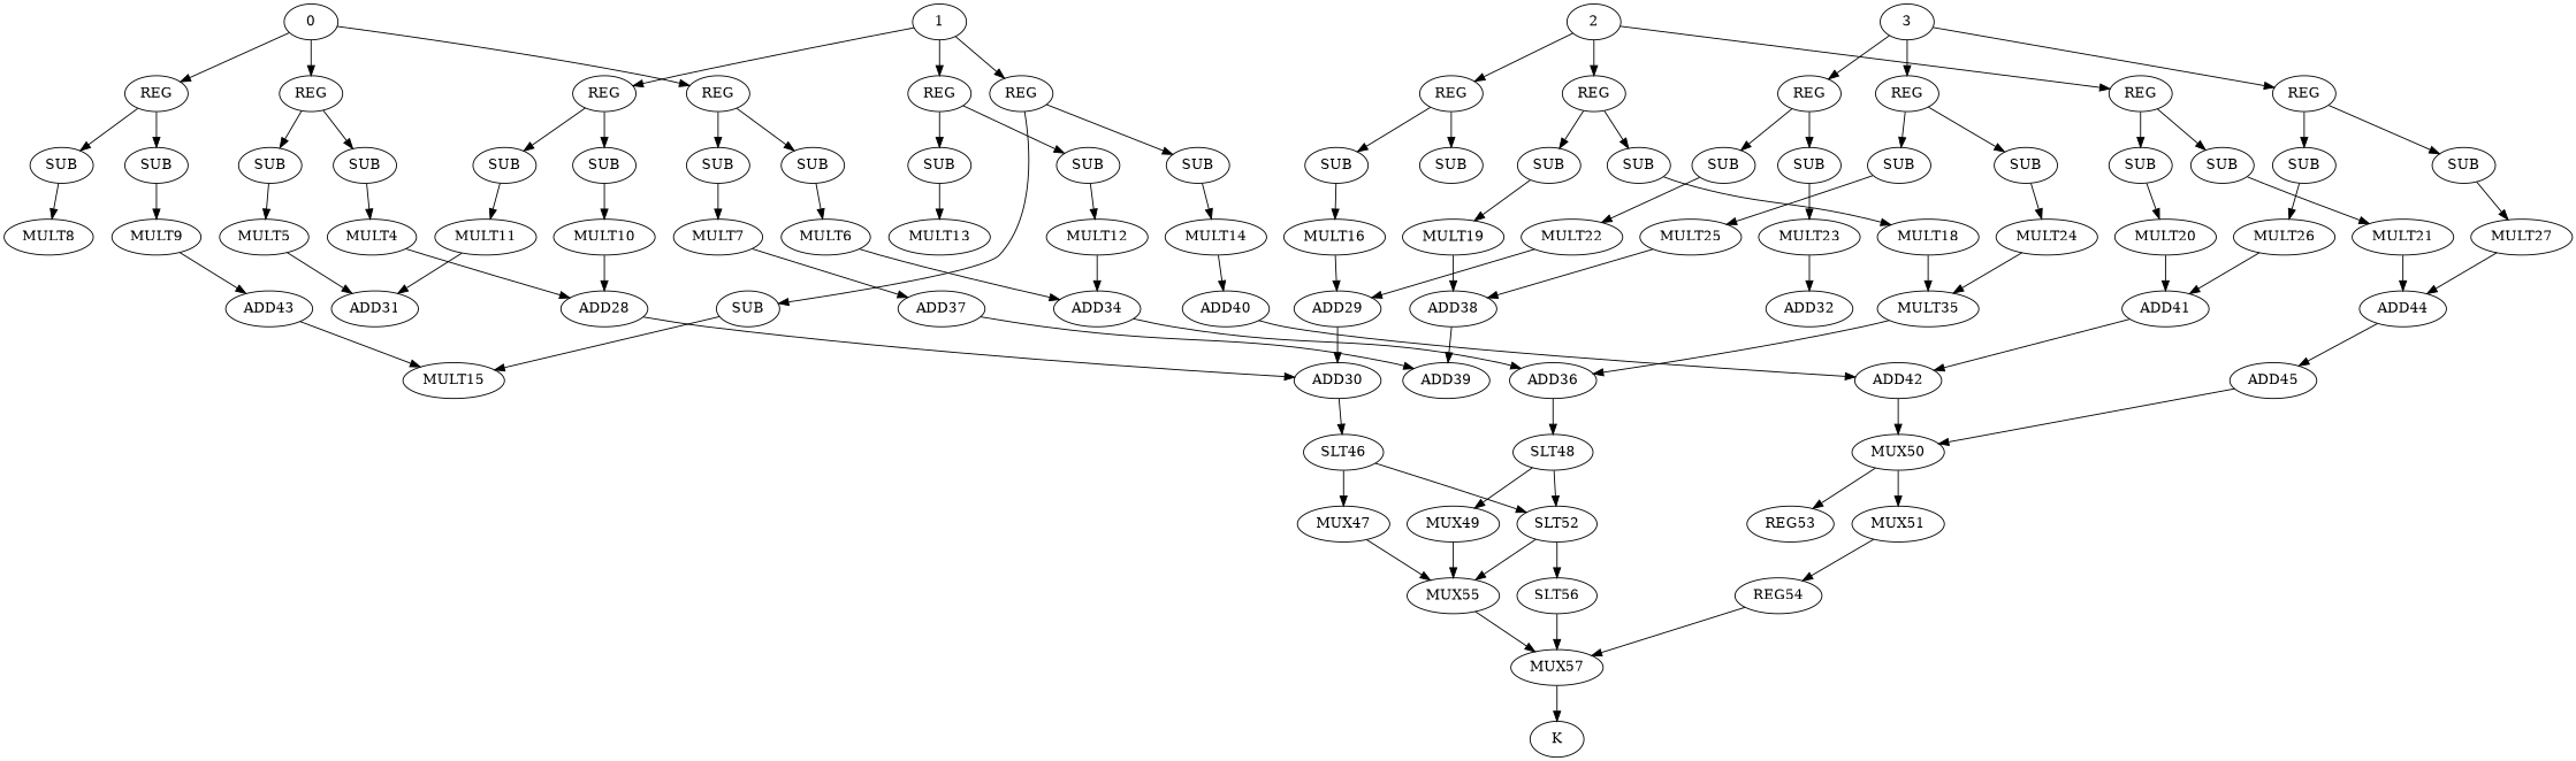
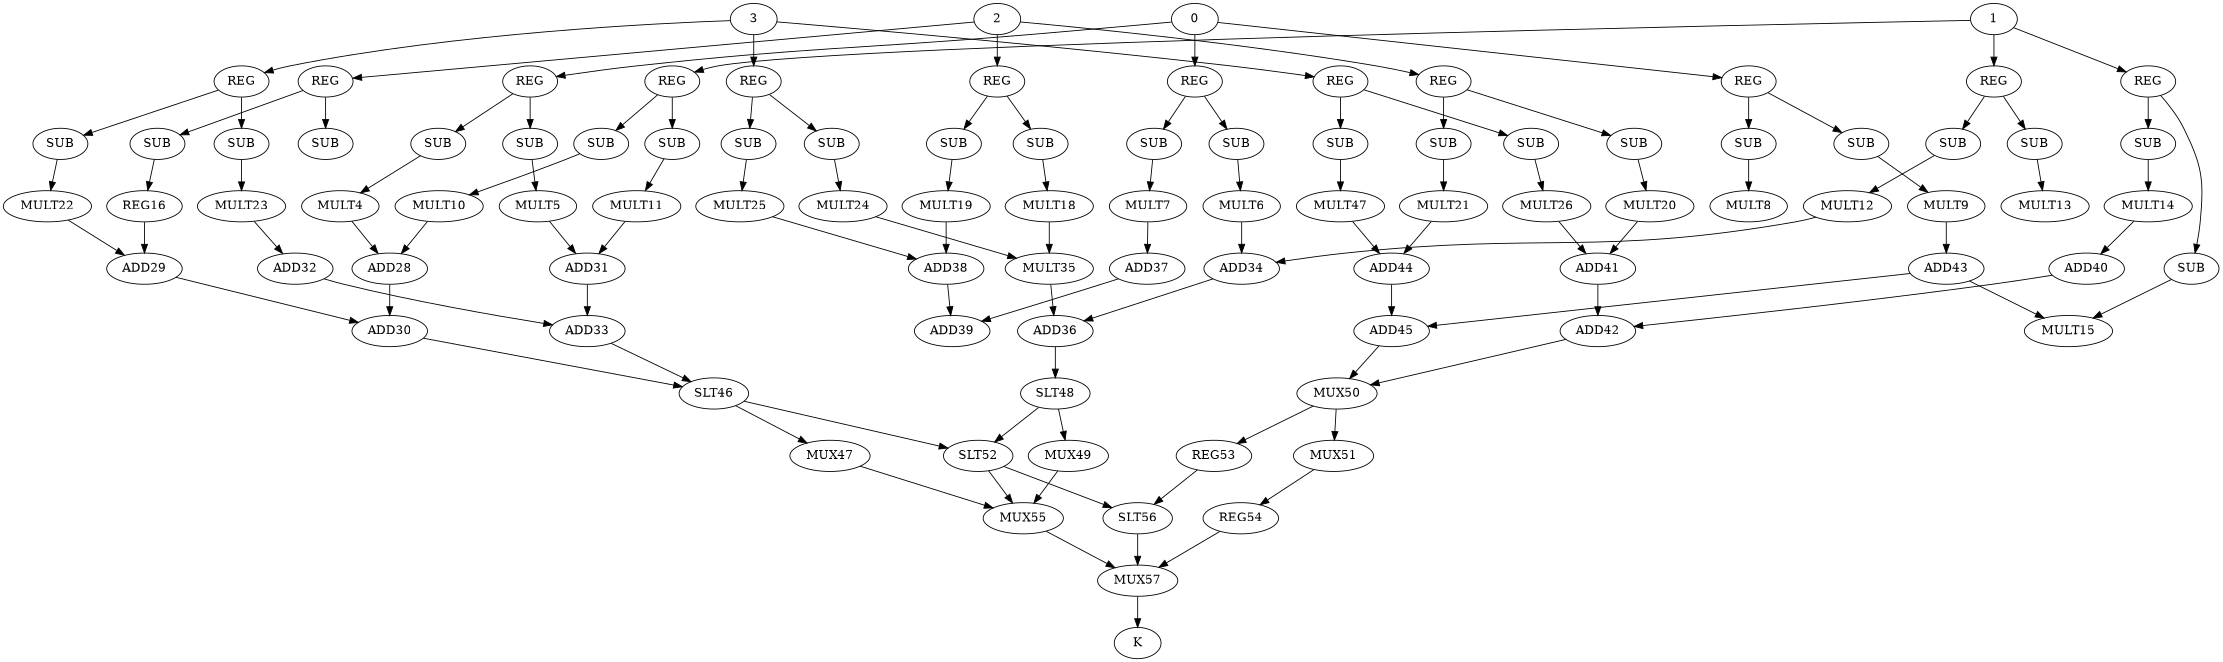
  strict digraph {
    n1 [label=REG]
    n2 [label=SUB]
    n3 [label=SUB]
    0
    n5 [label=REG]
    n6 [label=REG]
    n7 [label=SUB]
    n8 [label=SUB]
    n9 [label=SUB]
    n10 [label=SUB]
    n11 [label=MULT4]
    n12 [label=ADD28]
    n13 [label=ADD30]
    n14 [label=MULT5]
    n15 [label=ADD31]
+   n16 [label=ADD33]
    n17 [label=MULT6]
    n18 [label=ADD34]
    n19 [label=ADD36]
    n20 [label=MULT7]
    n21 [label=ADD37]
    n22 [label=ADD39]
    n23 [label=MULT8]
    n24 [label=ADD40]
    n25 [label=ADD42]
    n26 [label=MULT9]
    n27 [label=ADD43]
    n28 [label=MULT15]
    n29 [label=ADD45]
    n30 [label=REG]
    n31 [label=SUB]
    n32 [label=SUB]
    1
    n34 [label=REG]
    n35 [label=REG]
    n36 [label=SUB]
    n37 [label=SUB]
    n38 [label=SUB]
    n39 [label=SUB]
    n40 [label=MULT10]
    n41 [label=MULT11]
    n42 [label=MULT12]
    n43 [label=MULT13]
    n44 [label=MULT14]
    n45 [label=REG]
    n46 [label=SUB]
    n47 [label=SUB]
    2
    n49 [label=REG]
    n50 [label=REG]
    n51 [label=SUB]
    n52 [label=SUB]
    n53 [label=SUB]
    n54 [label=SUB]
-   n55 [label=MULT16]
+   n55 [label=REG16]
    n56 [label=ADD29]
    n57 [label=ADD32]
    n58 [label=MULT18]
    n59 [label=MULT35]
    n60 [label=MULT19]
    n61 [label=ADD38]
    n62 [label=MULT20]
    n63 [label=ADD41]
    n64 [label=MULT21]
    n65 [label=ADD44]
    n66 [label=REG]
    n67 [label=SUB]
    n68 [label=SUB]
    3
    n70 [label=REG]
    n71 [label=REG]
    n72 [label=SUB]
    n73 [label=SUB]
    n74 [label=SUB]
    n75 [label=SUB]
    n76 [label=MULT22]
    n77 [label=MULT23]
    n78 [label=MULT24]
    n79 [label=MULT25]
    n80 [label=MULT26]
-   n81 [label=MULT27]
+   n81 [label=MULT47]
    n82 [label=SLT46]
    n83 [label=MUX47]
    n84 [label=SLT52]
    n85 [label=SLT48]
    n86 [label=MUX49]
    n87 [label=MUX50]
    n88 [label=MUX51]
    n89 [label=REG53]
    n90 [label=MUX55]
    n91 [label=SLT56]
    n92 [label=MUX57]
    n93 [label=REG54]
    n94 [label=K]
    n1 -> n2
    n1 -> n3
    n2 -> n11
    n3 -> n14
    0 -> n1
    0 -> n5
    0 -> n6
    n5 -> n7
    n5 -> n8
    n6 -> n9
    n6 -> n10
    n7 -> n17
    n8 -> n20
    n9 -> n23
    n10 -> n26
    n11 -> n12
    n12 -> n13
    n13 -> n82
    n14 -> n15
+   n15 -> n16
+   n16 -> n82
    n17 -> n18
    n18 -> n19
    n19 -> n85
    n20 -> n21
    n21 -> n22
    n24 -> n25
    n25 -> n87
    n26 -> n27
    n27 -> n28
+   n27 -> n29
    n29 -> n87
    n30 -> n31
    n30 -> n32
    n31 -> n40
    n32 -> n41
    1 -> n30
    1 -> n34
    1 -> n35
    n34 -> n36
    n34 -> n37
    n35 -> n38
    n35 -> n39
    n36 -> n42
    n37 -> n43
    n38 -> n44
    n39 -> n28
    n40 -> n12
    n41 -> n15
    n42 -> n18
    n44 -> n24
    n45 -> n46
    n45 -> n47
    n46 -> n55
    2 -> n45
    2 -> n49
    2 -> n50
    n49 -> n51
    n49 -> n52
    n50 -> n53
    n50 -> n54
    n51 -> n58
    n52 -> n60
    n53 -> n62
    n54 -> n64
    n55 -> n56
    n56 -> n13
+   n57 -> n16
    n58 -> n59
    n59 -> n19
    n60 -> n61
    n61 -> n22
    n62 -> n63
    n63 -> n25
    n64 -> n65
    n65 -> n29
    n66 -> n67
    n66 -> n68
    n67 -> n76
    n68 -> n77
    3 -> n66
    3 -> n70
    3 -> n71
    n70 -> n72
    n70 -> n73
    n71 -> n74
    n71 -> n75
    n72 -> n78
    n73 -> n79
    n74 -> n80
    n75 -> n81
    n76 -> n56
    n77 -> n57
    n78 -> n59
    n79 -> n61
    n80 -> n63
    n81 -> n65
    n82 -> n83
    n82 -> n84
    n83 -> n90
    n84 -> n90
    n84 -> n91
    n85 -> n84
    n85 -> n86
    n86 -> n90
    n87 -> n88
    n87 -> n89
    n88 -> n93
+   n89 -> n91
    n90 -> n92
    n91 -> n92
    n92 -> n94
    n93 -> n92
  }
